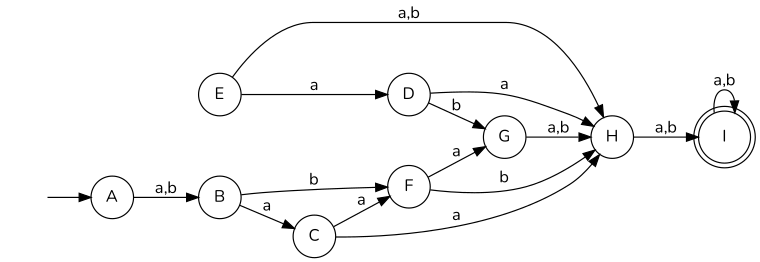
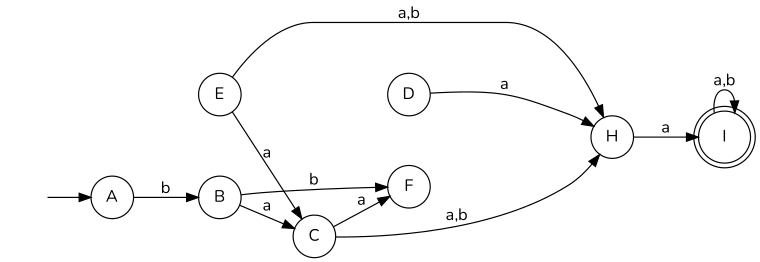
  digraph {
    fontname=Nunito
    rankdir=LR
    node [fontname=Nunito margin=0 shape=circle]
    edge [fontname=Nunito]
    I [shape=doublecircle]
    " " [color=white]
    A
    B
    C
    F
    H
    E
    D
-   G
    I -> I [label="a,b"]
    " " -> A
-   A -> B [label="a,b"]
+   A -> B [label=b]
    B -> C [label=a]
    B -> F [label=b]
    C -> F [label=a]
-   C -> H [label=a]
-   F -> H [label=b]
-   F -> G [label=a]
-   H -> I [label="a,b"]
+   C -> H [label="a,b"]
+   H -> I [label=a]
    E -> H [label="a,b"]
-   E -> D [label=a]
+   E -> C [label=a]
    D -> H [label=a]
-   D -> G [label=b]
-   G -> H [label="a,b"]
  }
